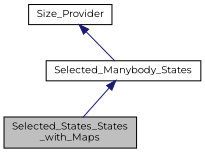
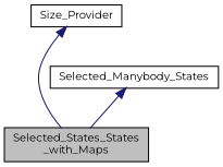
  digraph {
    fontname=Montserrat
    node [color=black fillcolor=white fontname=Montserrat fontsize=10 shape=record style=filled]
    edge [color=midnightblue dir=back fontname=Montserrat fontsize=10 labelfontname=Helvetica labelfontsize=10 style=solid]
    n1 [fillcolor=grey75 fontcolor=black height=0.2 label="Selected_States_States\l_with_Maps" width=0.4]
    n2 [height=0.2 label=Selected_Manybody_States width=0.4]
    n3 [height=0.2 label=Size_Provider width=0.4]
    n2 -> n1
-   n3 -> n2
+   n3 -> n1
  }
